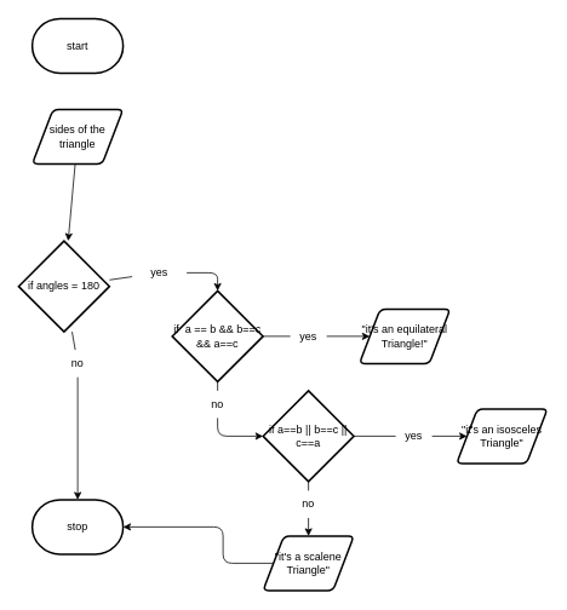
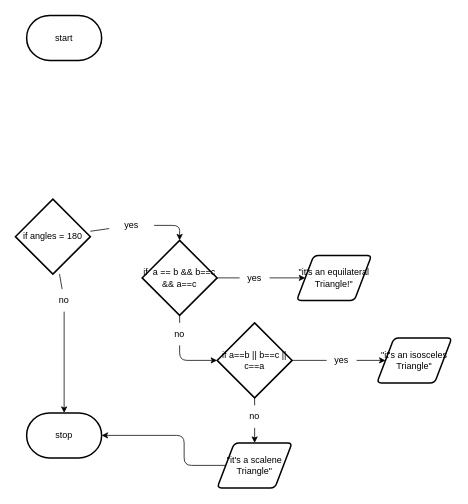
  <mxCell id="0" />
  <mxCell id="1" parent="0" />
  <mxCell id="2" value="start" style="strokeWidth=2;html=1;shape=mxgraph.flowchart.terminator;whiteSpace=wrap;" parent="1" vertex="1"><mxGeometry x="35" y="20" width="100" height="60" as="geometry" /></mxCell>
  <mxCell id="3" value="" style="edgeStyle=none;html=1;startArrow=none;" edge="1" parent="1" source="29" target="8"><mxGeometry relative="1" as="geometry" /></mxCell>
  <mxCell id="4" value="" style="edgeStyle=none;html=1;startArrow=none;" edge="1" parent="1" source="19" target="11"><mxGeometry relative="1" as="geometry"><Array as="points"><mxPoint x="239" y="300" /></Array></mxGeometry></mxCell>
  <mxCell id="5" value="if angles = 180" style="strokeWidth=2;html=1;shape=mxgraph.flowchart.decision;whiteSpace=wrap;" vertex="1" parent="1"><mxGeometry x="20" y="265" width="100" height="100" as="geometry" /></mxCell>
- <mxCell id="6" value="" style="edgeStyle=none;html=1;" edge="1" parent="1" source="7" target="5"><mxGeometry relative="1" as="geometry" /></mxCell>
- <mxCell id="7" value="sides of the triangle" style="shape=parallelogram;html=1;strokeWidth=2;perimeter=parallelogramPerimeter;whiteSpace=wrap;rounded=1;arcSize=12;size=0.23;" vertex="1" parent="1"><mxGeometry x="35" y="120" width="100" height="60" as="geometry" /></mxCell>
  <mxCell id="8" value="stop" style="strokeWidth=2;html=1;shape=mxgraph.flowchart.terminator;whiteSpace=wrap;" vertex="1" parent="1"><mxGeometry x="35" y="550" width="100" height="60" as="geometry" /></mxCell>
  <mxCell id="9" value="" style="edgeStyle=none;html=1;startArrow=none;" edge="1" parent="1" source="21" target="12"><mxGeometry relative="1" as="geometry" /></mxCell>
  <mxCell id="10" value="" style="edgeStyle=none;html=1;startArrow=none;" edge="1" parent="1" source="23" target="15"><mxGeometry relative="1" as="geometry"><Array as="points"><mxPoint x="239" y="480" /></Array></mxGeometry></mxCell>
  <mxCell id="11" value="if&amp;nbsp; a == b &amp;amp;&amp;amp; b==c &amp;amp;&amp;amp; a==c" style="strokeWidth=2;html=1;shape=mxgraph.flowchart.decision;whiteSpace=wrap;" vertex="1" parent="1"><mxGeometry x="189" y="320" width="100" height="100" as="geometry" /></mxCell>
  <mxCell id="12" value="&quot;it's an equilateral Triangle!&quot;" style="shape=parallelogram;html=1;strokeWidth=2;perimeter=parallelogramPerimeter;whiteSpace=wrap;rounded=1;arcSize=12;size=0.23;" vertex="1" parent="1"><mxGeometry x="395" y="340" width="100" height="60" as="geometry" /></mxCell>
  <mxCell id="13" value="" style="edgeStyle=none;html=1;startArrow=none;" edge="1" parent="1" source="25" target="16"><mxGeometry relative="1" as="geometry" /></mxCell>
  <mxCell id="14" value="" style="edgeStyle=none;html=1;startArrow=none;" edge="1" parent="1" source="27" target="18"><mxGeometry relative="1" as="geometry" /></mxCell>
  <mxCell id="15" value="if a==b || b==c || c==a" style="strokeWidth=2;html=1;shape=mxgraph.flowchart.decision;whiteSpace=wrap;" vertex="1" parent="1"><mxGeometry x="289" y="430" width="100" height="100" as="geometry" /></mxCell>
  <mxCell id="16" value="&quot;it's an isosceles Triangle&quot;" style="shape=parallelogram;html=1;strokeWidth=2;perimeter=parallelogramPerimeter;whiteSpace=wrap;rounded=1;arcSize=12;size=0.23;" vertex="1" parent="1"><mxGeometry x="502" y="450" width="100" height="60" as="geometry" /></mxCell>
  <mxCell id="17" style="edgeStyle=none;html=1;entryX=1;entryY=0.5;entryDx=0;entryDy=0;entryPerimeter=0;" edge="1" parent="1" source="18" target="8"><mxGeometry relative="1" as="geometry"><Array as="points"><mxPoint x="245" y="620" /><mxPoint x="245" y="580" /></Array></mxGeometry></mxCell>
  <mxCell id="18" value="&quot;it's a scalene Triangle&quot;" style="shape=parallelogram;html=1;strokeWidth=2;perimeter=parallelogramPerimeter;whiteSpace=wrap;rounded=1;arcSize=12;size=0.23;" vertex="1" parent="1"><mxGeometry x="289" y="590" width="100" height="60" as="geometry" /></mxCell>
  <mxCell id="19" value="yes" style="text;html=1;strokeColor=none;fillColor=none;align=center;verticalAlign=middle;whiteSpace=wrap;rounded=0;" vertex="1" parent="1"><mxGeometry x="145" y="285" width="60" height="30" as="geometry" /></mxCell>
  <mxCell id="20" value="" style="edgeStyle=none;html=1;endArrow=none;" edge="1" parent="1" source="5" target="19"><mxGeometry relative="1" as="geometry"><mxPoint x="135" y="300" as="sourcePoint" /><mxPoint x="239" y="320" as="targetPoint" /><Array as="points" /></mxGeometry></mxCell>
  <mxCell id="21" value="yes" style="text;html=1;strokeColor=none;fillColor=none;align=center;verticalAlign=middle;whiteSpace=wrap;rounded=0;" vertex="1" parent="1"><mxGeometry x="319" y="355" width="40" height="30" as="geometry" /></mxCell>
  <mxCell id="22" value="" style="edgeStyle=none;html=1;endArrow=none;" edge="1" parent="1" source="11" target="21"><mxGeometry relative="1" as="geometry"><mxPoint x="289" y="370" as="sourcePoint" /><mxPoint x="366.5" y="370" as="targetPoint" /></mxGeometry></mxCell>
  <mxCell id="23" value="no" style="text;html=1;strokeColor=none;fillColor=none;align=center;verticalAlign=middle;whiteSpace=wrap;rounded=0;" vertex="1" parent="1"><mxGeometry x="224" y="430" width="30" height="30" as="geometry" /></mxCell>
  <mxCell id="24" value="" style="edgeStyle=none;html=1;endArrow=none;" edge="1" parent="1" source="11" target="23"><mxGeometry relative="1" as="geometry"><mxPoint x="239" y="420" as="sourcePoint" /><mxPoint x="289" y="480" as="targetPoint" /><Array as="points" /></mxGeometry></mxCell>
  <mxCell id="25" value="yes" style="text;html=1;strokeColor=none;fillColor=none;align=center;verticalAlign=middle;whiteSpace=wrap;rounded=0;" vertex="1" parent="1"><mxGeometry x="435" y="465" width="40" height="30" as="geometry" /></mxCell>
  <mxCell id="26" value="" style="edgeStyle=none;html=1;endArrow=none;" edge="1" parent="1" source="15" target="25"><mxGeometry relative="1" as="geometry"><mxPoint x="389" y="478.984" as="sourcePoint" /><mxPoint x="546.198" y="475.789" as="targetPoint" /></mxGeometry></mxCell>
  <mxCell id="27" value="no" style="text;html=1;strokeColor=none;fillColor=none;align=center;verticalAlign=middle;whiteSpace=wrap;rounded=0;" vertex="1" parent="1"><mxGeometry x="326" y="540" width="26" height="30" as="geometry" /></mxCell>
  <mxCell id="28" value="" style="edgeStyle=none;html=1;endArrow=none;" edge="1" parent="1" source="15" target="27"><mxGeometry relative="1" as="geometry"><mxPoint x="339" y="530" as="sourcePoint" /><mxPoint x="339" y="590" as="targetPoint" /></mxGeometry></mxCell>
  <mxCell id="29" value="no" style="text;html=1;strokeColor=none;fillColor=none;align=center;verticalAlign=middle;whiteSpace=wrap;rounded=0;" vertex="1" parent="1"><mxGeometry x="55" y="385" width="60" height="30" as="geometry" /></mxCell>
  <mxCell id="30" value="" style="edgeStyle=none;html=1;endArrow=none;" edge="1" parent="1" source="5" target="29"><mxGeometry relative="1" as="geometry"><mxPoint x="85" y="350" as="sourcePoint" /><mxPoint x="85" y="550" as="targetPoint" /></mxGeometry></mxCell>
